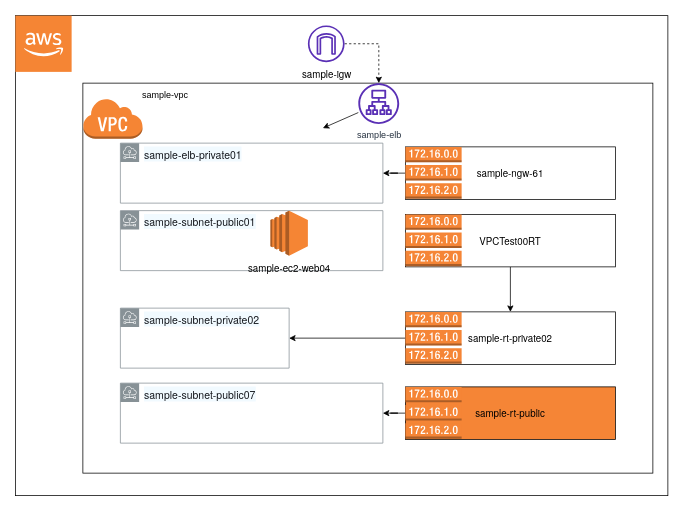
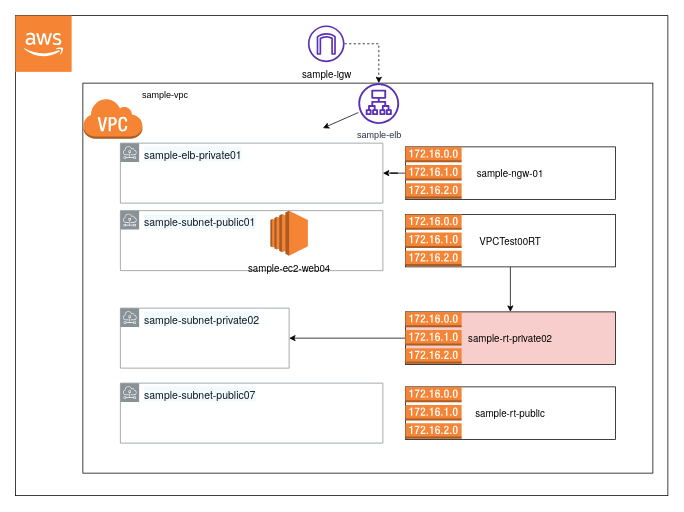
  <mxCell id="0" />
  <mxCell id="1" parent="0" />
  <mxCell id="2" value="" style="rounded=0;whiteSpace=wrap;html=1;" vertex="1" parent="1"><mxGeometry x="20" y="20" width="870" height="640" as="geometry" /></mxCell>
  <mxCell id="3" value="" style="outlineConnect=0;dashed=0;verticalLabelPosition=bottom;verticalAlign=top;align=center;html=1;shape=mxgraph.aws3.cloud_2;fillColor=#F58534;gradientColor=none;" vertex="1" parent="1"><mxGeometry x="20" y="20" width="75" height="75" as="geometry" /></mxCell>
  <mxCell id="4" value="" style="rounded=0;whiteSpace=wrap;html=1;" vertex="1" parent="1"><mxGeometry x="110" y="110" width="760" height="520" as="geometry" /></mxCell>
  <mxCell id="5" value="" style="outlineConnect=0;dashed=0;verticalLabelPosition=bottom;verticalAlign=top;align=center;html=1;shape=mxgraph.aws3.virtual_private_cloud;fillColor=#F58534;gradientColor=none;" vertex="1" parent="1"><mxGeometry x="110" y="130" width="79.5" height="54" as="geometry" /></mxCell>
  <mxCell id="6" value="sample-vpc" style="text;html=1;strokeColor=none;fillColor=none;align=center;verticalAlign=middle;whiteSpace=wrap;rounded=0;" vertex="1" parent="1"><mxGeometry x="170" y="115.5" width="100" height="20" as="geometry" /></mxCell>
  <mxCell id="7" value="&lt;span style=&quot;color: rgb(22 , 25 , 31) ; font-family: &amp;#34;amazon ember&amp;#34; , &amp;#34;helvetica neue&amp;#34; , &amp;#34;roboto&amp;#34; , &amp;#34;arial&amp;#34; , sans-serif ; font-size: 14px ; background-color: rgb(241 , 250 , 255)&quot;&gt;sample-elb-private01&lt;/span&gt;" style="outlineConnect=0;gradientColor=none;html=1;whiteSpace=wrap;fontSize=12;fontStyle=0;shape=mxgraph.aws4.group;grIcon=mxgraph.aws4.group_subnet;strokeColor=#879196;fillColor=none;verticalAlign=top;align=left;spacingLeft=30;fontColor=#879196;dashed=0;" vertex="1" parent="1"><mxGeometry x="160" y="190" width="350" height="80" as="geometry" /></mxCell>
  <mxCell id="8" value="&lt;span style=&quot;color: rgb(22 , 25 , 31) ; font-family: &amp;#34;amazon ember&amp;#34; , &amp;#34;helvetica neue&amp;#34; , &amp;#34;roboto&amp;#34; , &amp;#34;arial&amp;#34; , sans-serif ; font-size: 14px ; background-color: rgb(241 , 250 , 255)&quot;&gt;sample-subnet-public01&lt;/span&gt;" style="outlineConnect=0;gradientColor=none;html=1;whiteSpace=wrap;fontSize=12;fontStyle=0;shape=mxgraph.aws4.group;grIcon=mxgraph.aws4.group_subnet;strokeColor=#879196;fillColor=none;verticalAlign=top;align=left;spacingLeft=30;fontColor=#879196;dashed=0;" vertex="1" parent="1"><mxGeometry x="160" y="280" width="350" height="80" as="geometry" /></mxCell>
  <mxCell id="9" value="&lt;span style=&quot;color: rgb(22 , 25 , 31) ; font-family: &amp;#34;amazon ember&amp;#34; , &amp;#34;helvetica neue&amp;#34; , &amp;#34;roboto&amp;#34; , &amp;#34;arial&amp;#34; , sans-serif ; font-size: 14px ; background-color: rgb(241 , 250 , 255)&quot;&gt;sample-subnet-private02&lt;/span&gt;" style="outlineConnect=0;gradientColor=none;html=1;whiteSpace=wrap;fontSize=12;fontStyle=0;shape=mxgraph.aws4.group;grIcon=mxgraph.aws4.group_subnet;strokeColor=#879196;fillColor=none;verticalAlign=top;align=left;spacingLeft=30;fontColor=#879196;dashed=0;" vertex="1" parent="1"><mxGeometry x="160" y="410" width="225" height="80" as="geometry" /></mxCell>
  <mxCell id="10" value="&lt;span style=&quot;color: rgb(22 , 25 , 31) ; font-family: &amp;#34;amazon ember&amp;#34; , &amp;#34;helvetica neue&amp;#34; , &amp;#34;roboto&amp;#34; , &amp;#34;arial&amp;#34; , sans-serif ; font-size: 14px ; background-color: rgb(241 , 250 , 255)&quot;&gt;sample-subnet-public07&lt;/span&gt;" style="outlineConnect=0;gradientColor=none;html=1;whiteSpace=wrap;fontSize=12;fontStyle=0;shape=mxgraph.aws4.group;grIcon=mxgraph.aws4.group_subnet;strokeColor=#879196;fillColor=none;verticalAlign=top;align=left;spacingLeft=30;fontColor=#879196;dashed=0;" vertex="1" parent="1"><mxGeometry x="160" y="510" width="350" height="80" as="geometry" /></mxCell>
  <mxCell id="11" value="" style="edgeStyle=orthogonalEdgeStyle;rounded=0;orthogonalLoop=1;jettySize=auto;html=1;" edge="1" parent="1" source="12" target="9"><mxGeometry relative="1" as="geometry" /></mxCell>
- <mxCell id="12" value="&lt;p class=&quot;p1&quot; style=&quot;margin: 0px ; font-stretch: normal ; font-size: 13px ; line-height: normal ; font-family: &amp;#34;helvetica neue&amp;#34;&quot;&gt;sample-rt-private02&lt;/p&gt;" style="rounded=0;whiteSpace=wrap;html=1;" vertex="1" parent="1"><mxGeometry x="540" y="415" width="280" height="70" as="geometry" /></mxCell>
+ <mxCell id="12" value="&lt;p class=&quot;p1&quot; style=&quot;margin: 0px ; font-stretch: normal ; font-size: 13px ; line-height: normal ; font-family: &amp;#34;helvetica neue&amp;#34;&quot;&gt;sample-rt-private02&lt;/p&gt;" style="rounded=0;whiteSpace=wrap;html=1;fillColor=#f8cecc;" vertex="1" parent="1"><mxGeometry x="540" y="415" width="280" height="70" as="geometry" /></mxCell>
  <mxCell id="13" value="" style="outlineConnect=0;dashed=0;verticalLabelPosition=bottom;verticalAlign=top;align=center;html=1;shape=mxgraph.aws3.route_table;fillColor=#F58536;gradientColor=none;" vertex="1" parent="1"><mxGeometry x="540" y="415" width="75" height="69" as="geometry" /></mxCell>
- <mxCell id="14" value="" style="edgeStyle=orthogonalEdgeStyle;rounded=0;orthogonalLoop=1;jettySize=auto;html=1;" edge="1" parent="1" source="15" target="10"><mxGeometry relative="1" as="geometry" /></mxCell>
- <mxCell id="15" value="&lt;p class=&quot;p1&quot; style=&quot;margin: 0px ; font-stretch: normal ; font-size: 13px ; line-height: normal ; font-family: &amp;#34;helvetica neue&amp;#34;&quot;&gt;sample-rt-public&lt;/p&gt;" style="rounded=0;whiteSpace=wrap;html=1;fillColor=#f58536;" vertex="1" parent="1"><mxGeometry x="540" y="515" width="280" height="70" as="geometry" /></mxCell>
+ <mxCell id="15" value="&lt;p class=&quot;p1&quot; style=&quot;margin: 0px ; font-stretch: normal ; font-size: 13px ; line-height: normal ; font-family: &amp;#34;helvetica neue&amp;#34;&quot;&gt;sample-rt-public&lt;/p&gt;" style="rounded=0;whiteSpace=wrap;html=1;" vertex="1" parent="1"><mxGeometry x="540" y="515" width="280" height="70" as="geometry" /></mxCell>
  <mxCell id="16" value="" style="outlineConnect=0;dashed=0;verticalLabelPosition=bottom;verticalAlign=top;align=center;html=1;shape=mxgraph.aws3.route_table;fillColor=#F58536;gradientColor=none;" vertex="1" parent="1"><mxGeometry x="540" y="515" width="75" height="69" as="geometry" /></mxCell>
  <mxCell id="17" value="" style="edgeStyle=orthogonalEdgeStyle;rounded=0;orthogonalLoop=1;jettySize=auto;html=1;" edge="1" parent="1" source="18" target="12"><mxGeometry relative="1" as="geometry" /></mxCell>
  <mxCell id="18" value="&lt;p class=&quot;p1&quot; style=&quot;margin: 0px ; font-stretch: normal ; font-size: 13px ; line-height: normal ; font-family: &amp;#34;helvetica neue&amp;#34;&quot;&gt;VPCTest00RT&lt;/p&gt;" style="rounded=0;whiteSpace=wrap;html=1;" vertex="1" parent="1"><mxGeometry x="540" y="285" width="280" height="70" as="geometry" /></mxCell>
  <mxCell id="19" value="" style="outlineConnect=0;dashed=0;verticalLabelPosition=bottom;verticalAlign=top;align=center;html=1;shape=mxgraph.aws3.route_table;fillColor=#F58536;gradientColor=none;" vertex="1" parent="1"><mxGeometry x="540" y="285" width="75" height="69" as="geometry" /></mxCell>
  <mxCell id="20" value="" style="edgeStyle=orthogonalEdgeStyle;rounded=0;orthogonalLoop=1;jettySize=auto;html=1;" edge="1" parent="1" source="21" target="7"><mxGeometry relative="1" as="geometry" /></mxCell>
- <mxCell id="21" value="&lt;p class=&quot;p1&quot; style=&quot;margin: 0px ; font-stretch: normal ; font-size: 13px ; line-height: normal ; font-family: &amp;#34;helvetica neue&amp;#34;&quot;&gt;sample-ngw-61&lt;/p&gt;" style="rounded=0;whiteSpace=wrap;html=1;" vertex="1" parent="1"><mxGeometry x="540" y="195" width="280" height="70" as="geometry" /></mxCell>
+ <mxCell id="21" value="&lt;p class=&quot;p1&quot; style=&quot;margin: 0px ; font-stretch: normal ; font-size: 13px ; line-height: normal ; font-family: &amp;#34;helvetica neue&amp;#34;&quot;&gt;sample-ngw-01&lt;/p&gt;" style="rounded=0;whiteSpace=wrap;html=1;" vertex="1" parent="1"><mxGeometry x="540" y="195" width="280" height="70" as="geometry" /></mxCell>
  <mxCell id="22" value="" style="outlineConnect=0;dashed=0;verticalLabelPosition=bottom;verticalAlign=top;align=center;html=1;shape=mxgraph.aws3.route_table;fillColor=#F58536;gradientColor=none;" vertex="1" parent="1"><mxGeometry x="540" y="195" width="75" height="69" as="geometry" /></mxCell>
  <mxCell id="23" value="" style="edgeStyle=orthogonalEdgeStyle;rounded=0;orthogonalLoop=1;jettySize=auto;html=1;dashed=1;" edge="1" parent="1" source="24" target="26"><mxGeometry relative="1" as="geometry"><mxPoint x="531.75" y="57.5" as="targetPoint" /></mxGeometry></mxCell>
  <mxCell id="24" value="&lt;p class=&quot;p1&quot; style=&quot;margin: 0px ; font-stretch: normal ; font-size: 13px ; line-height: normal ; font-family: &amp;#34;helvetica neue&amp;#34; ; color: rgb(0 , 0 , 0)&quot;&gt;sample-igw&lt;/p&gt;" style="outlineConnect=0;fontColor=#232F3E;gradientColor=none;fillColor=#5A30B5;strokeColor=none;dashed=0;verticalLabelPosition=bottom;verticalAlign=top;align=center;html=1;fontSize=12;fontStyle=0;aspect=fixed;pointerEvents=1;shape=mxgraph.aws4.internet_gateway;" vertex="1" parent="1"><mxGeometry x="410" y="33" width="49" height="49" as="geometry" /></mxCell>
  <mxCell id="25" value="&lt;p class=&quot;p1&quot; style=&quot;margin: 0px ; font-stretch: normal ; font-size: 13px ; line-height: normal ; font-family: &amp;#34;helvetica neue&amp;#34;&quot;&gt;sample-ec2-web04&lt;/p&gt;" style="outlineConnect=0;dashed=0;verticalLabelPosition=bottom;verticalAlign=top;align=center;html=1;shape=mxgraph.aws3.ec2;fillColor=#F58534;gradientColor=none;" vertex="1" parent="1"><mxGeometry x="360" y="280" width="50" height="60" as="geometry" /></mxCell>
  <mxCell id="26" value="sample-elb" style="outlineConnect=0;fontColor=#232F3E;gradientColor=none;fillColor=#5A30B5;strokeColor=none;dashed=0;verticalLabelPosition=bottom;verticalAlign=top;align=center;html=1;fontSize=12;fontStyle=0;aspect=fixed;pointerEvents=1;shape=mxgraph.aws4.application_load_balancer;" vertex="1" parent="1"><mxGeometry x="477.25" y="110" width="54.5" height="54.5" as="geometry" /></mxCell>
  <mxCell id="27" value="" style="endArrow=classic;html=1;" edge="1" parent="1" source="26"><mxGeometry width="50" height="50" relative="1" as="geometry"><mxPoint x="400" y="170" as="sourcePoint" /><mxPoint x="430" y="170" as="targetPoint" /></mxGeometry></mxCell>
